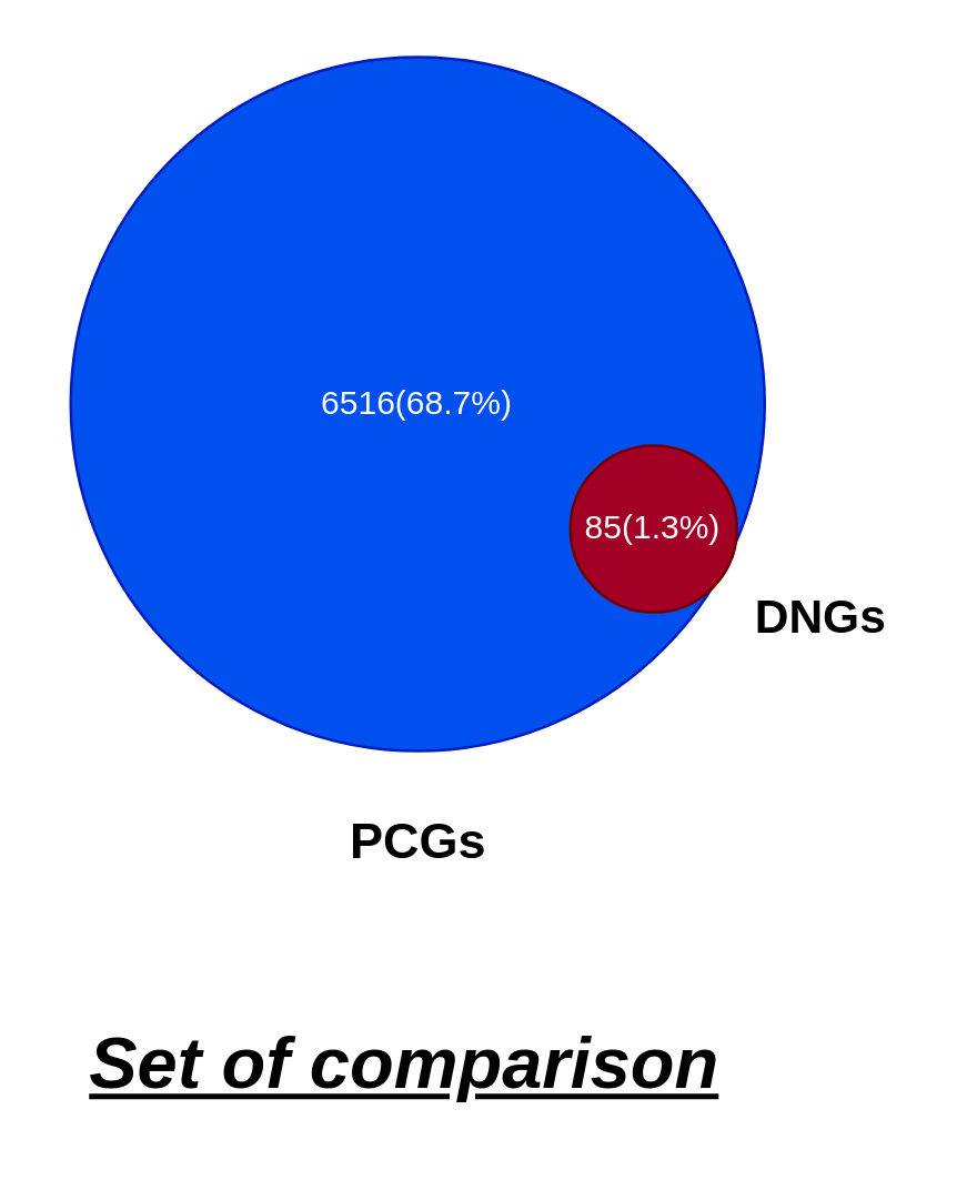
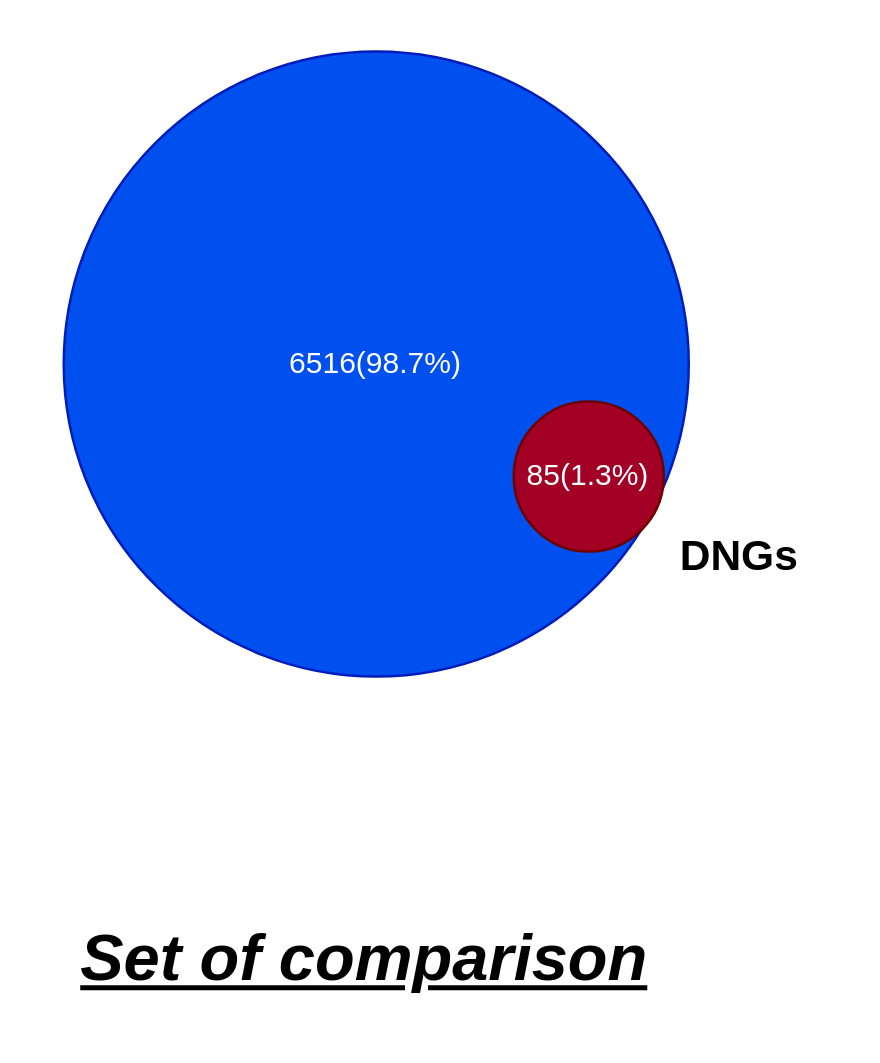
  <mxCell id="0" />
  <mxCell id="1" parent="0" />
- <mxCell id="2" value="6516(68.7%)" style="ellipse;whiteSpace=wrap;html=1;aspect=fixed;fillColor=#0050ef;strokeColor=#001DBC;fontColor=#ffffff;" vertex="1" parent="1"><mxGeometry x="25" y="20" width="250" height="250" as="geometry" /></mxCell>
+ <mxCell id="2" value="6516(98.7%)" style="ellipse;whiteSpace=wrap;html=1;aspect=fixed;fillColor=#0050ef;strokeColor=#001DBC;fontColor=#ffffff;" vertex="1" parent="1"><mxGeometry x="25" y="20" width="250" height="250" as="geometry" /></mxCell>
  <mxCell id="3" value="85(1.3%)" style="ellipse;whiteSpace=wrap;html=1;aspect=fixed;fillColor=#a20025;fontColor=#ffffff;strokeColor=#6F0000;" vertex="1" parent="1"><mxGeometry x="205" y="160" width="60" height="60" as="geometry" /></mxCell>
- <mxCell id="4" value="&lt;font style=&quot;font-size: 18px;&quot;&gt;&lt;b&gt;PCGs&lt;/b&gt;&lt;/font&gt;" style="text;html=1;align=center;verticalAlign=middle;resizable=0;points=[];autosize=1;strokeColor=none;fillColor=none;" vertex="1" parent="1"><mxGeometry x="115" y="283" width="70" height="40" as="geometry" /></mxCell>
  <mxCell id="5" value="&lt;b&gt;&lt;font style=&quot;font-size: 17px;&quot;&gt;DNGs&lt;/font&gt;&lt;/b&gt;" style="text;html=1;align=center;verticalAlign=middle;resizable=0;points=[];autosize=1;strokeColor=none;fillColor=none;" vertex="1" parent="1"><mxGeometry x="260" y="208" width="70" height="30" as="geometry" /></mxCell>
  <mxCell id="6" value="&lt;font style=&quot;font-size: 26px;&quot;&gt;&lt;i&gt;&lt;u&gt;&lt;b&gt;Set of comparison&lt;/b&gt;&lt;/u&gt;&lt;/i&gt;&lt;/font&gt;" style="text;html=1;align=center;verticalAlign=middle;resizable=0;points=[];autosize=1;strokeColor=none;fillColor=none;" vertex="1" parent="1"><mxGeometry x="20" y="363" width="250" height="40" as="geometry" /></mxCell>
